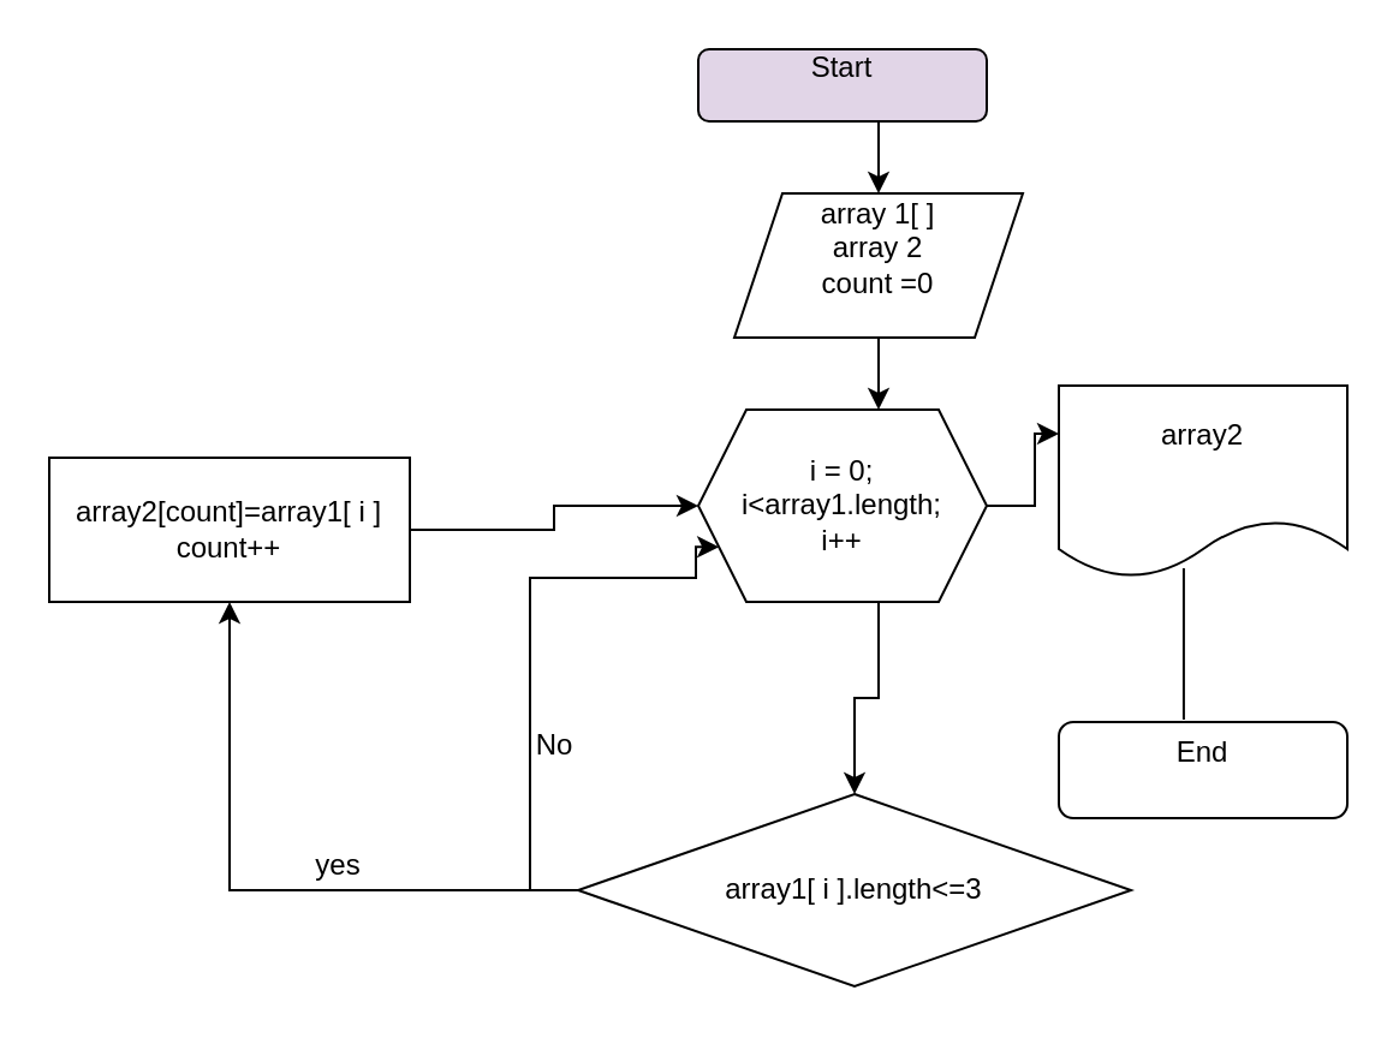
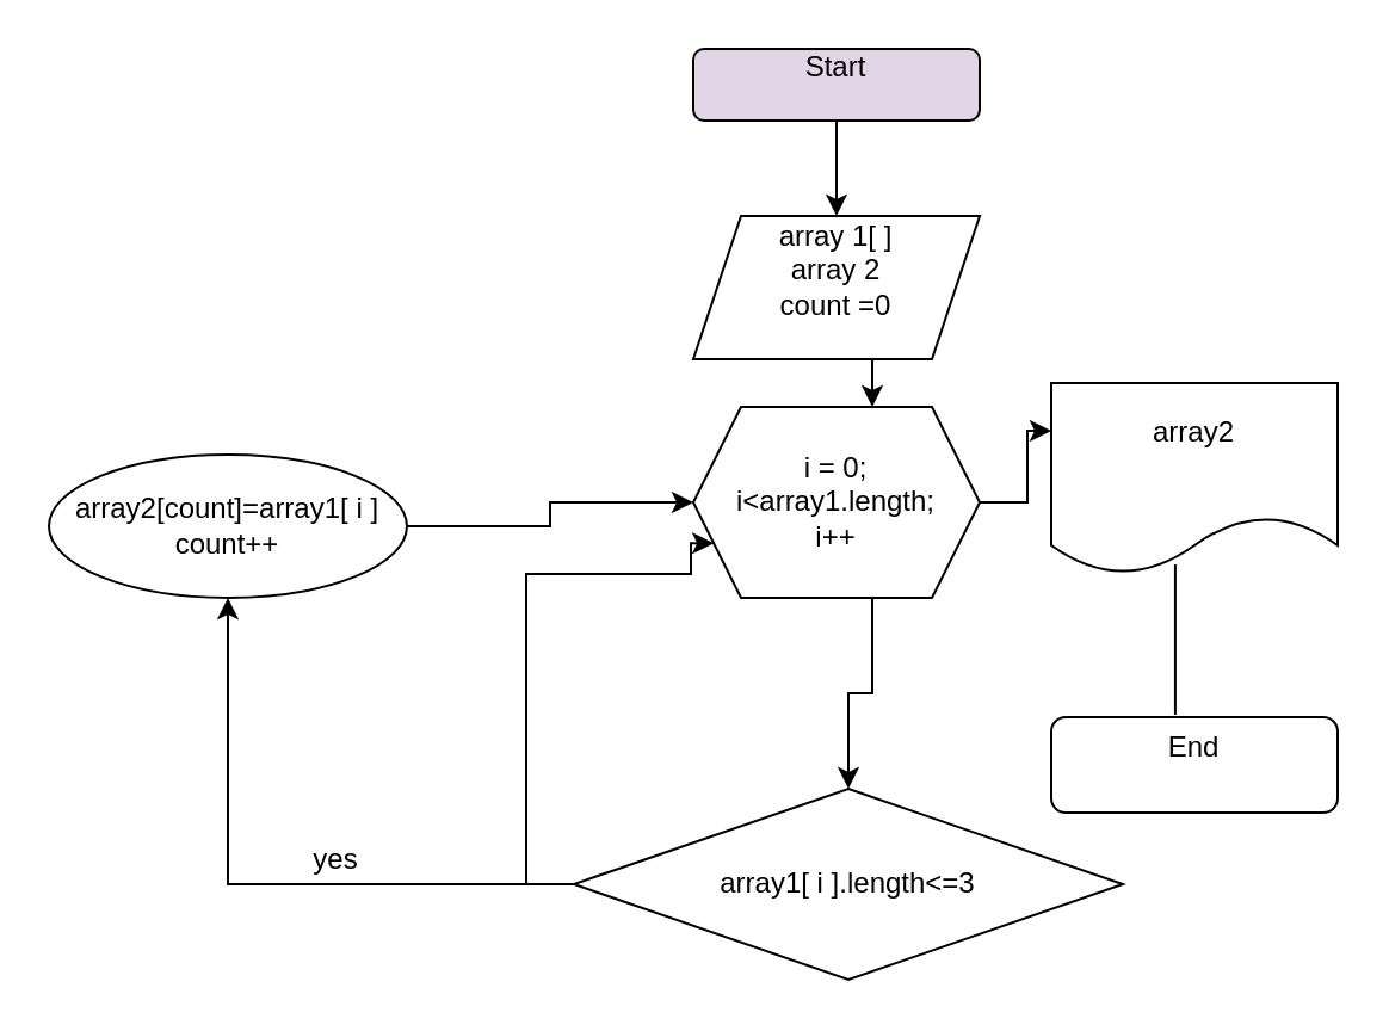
  <mxCell id="0" />
  <mxCell id="1" parent="0" />
  <mxCell id="2" style="edgeStyle=orthogonalEdgeStyle;rounded=0;orthogonalLoop=1;jettySize=auto;html=1;exitX=0.5;exitY=1;exitDx=0;exitDy=0;entryX=0.5;entryY=0;entryDx=0;entryDy=0;" edge="1" parent="1" source="3" target="5"><mxGeometry relative="1" as="geometry" /></mxCell>
  <mxCell id="3" value="&lt;div&gt;Start&lt;/div&gt;&lt;div&gt;&lt;br&gt;&lt;/div&gt;" style="rounded=1;whiteSpace=wrap;html=1;fillColor=#e1d5e7;" vertex="1" parent="1"><mxGeometry x="290" y="20" width="120" height="30" as="geometry" /></mxCell>
  <mxCell id="4" style="edgeStyle=orthogonalEdgeStyle;rounded=0;orthogonalLoop=1;jettySize=auto;html=1;exitX=0.5;exitY=1;exitDx=0;exitDy=0;entryX=0.625;entryY=0;entryDx=0;entryDy=0;" edge="1" parent="1" source="5" target="8"><mxGeometry relative="1" as="geometry" /></mxCell>
- <mxCell id="5" value="&lt;div&gt;array 1[ ]&lt;/div&gt;&lt;div&gt;array 2&lt;/div&gt;&lt;div&gt;count =0&lt;br&gt;&lt;/div&gt;&lt;div&gt;&lt;br&gt;&lt;/div&gt;" style="shape=parallelogram;perimeter=parallelogramPerimeter;whiteSpace=wrap;html=1;fixedSize=1;" vertex="1" parent="1"><mxGeometry x="305" y="80" width="120" height="60" as="geometry" /></mxCell>
+ <mxCell id="5" value="&lt;div&gt;array 1[ ]&lt;/div&gt;&lt;div&gt;array 2&lt;/div&gt;&lt;div&gt;count =0&lt;br&gt;&lt;/div&gt;&lt;div&gt;&lt;br&gt;&lt;/div&gt;" style="shape=parallelogram;perimeter=parallelogramPerimeter;whiteSpace=wrap;html=1;fixedSize=1;" vertex="1" parent="1"><mxGeometry x="290" y="90" width="120" height="60" as="geometry" /></mxCell>
  <mxCell id="6" style="edgeStyle=orthogonalEdgeStyle;rounded=0;orthogonalLoop=1;jettySize=auto;html=1;exitX=0.625;exitY=1;exitDx=0;exitDy=0;entryX=0.5;entryY=0;entryDx=0;entryDy=0;" edge="1" parent="1" source="8" target="11"><mxGeometry relative="1" as="geometry" /></mxCell>
  <mxCell id="7" style="edgeStyle=orthogonalEdgeStyle;rounded=0;orthogonalLoop=1;jettySize=auto;html=1;exitX=1;exitY=0.5;exitDx=0;exitDy=0;entryX=0;entryY=0.25;entryDx=0;entryDy=0;" edge="1" parent="1" source="8" target="16"><mxGeometry relative="1" as="geometry" /></mxCell>
  <mxCell id="8" value="&lt;div&gt;i = 0;&lt;/div&gt;&lt;div&gt;i&amp;lt;array1.length;&lt;/div&gt;&lt;div&gt;i++&lt;/div&gt;" style="shape=hexagon;perimeter=hexagonPerimeter2;whiteSpace=wrap;html=1;fixedSize=1;" vertex="1" parent="1"><mxGeometry x="290" y="170" width="120" height="80" as="geometry" /></mxCell>
  <mxCell id="9" style="edgeStyle=orthogonalEdgeStyle;rounded=0;orthogonalLoop=1;jettySize=auto;html=1;exitX=0;exitY=0.5;exitDx=0;exitDy=0;entryX=0;entryY=0.75;entryDx=0;entryDy=0;" edge="1" parent="1" source="11" target="8"><mxGeometry relative="1" as="geometry"><Array as="points"><mxPoint x="220" y="370" /><mxPoint x="220" y="240" /><mxPoint x="289" y="240" /></Array></mxGeometry></mxCell>
  <mxCell id="10" style="edgeStyle=orthogonalEdgeStyle;rounded=0;orthogonalLoop=1;jettySize=auto;html=1;exitX=0;exitY=0.5;exitDx=0;exitDy=0;entryX=0.5;entryY=1;entryDx=0;entryDy=0;" edge="1" parent="1" source="11" target="13"><mxGeometry relative="1" as="geometry" /></mxCell>
  <mxCell id="11" value="array1[ i ].length&amp;lt;=3" style="rhombus;whiteSpace=wrap;html=1;" vertex="1" parent="1"><mxGeometry x="240" y="330" width="230" height="80" as="geometry" /></mxCell>
  <mxCell id="12" style="edgeStyle=orthogonalEdgeStyle;rounded=0;orthogonalLoop=1;jettySize=auto;html=1;exitX=1;exitY=0.5;exitDx=0;exitDy=0;entryX=0;entryY=0.5;entryDx=0;entryDy=0;" edge="1" parent="1" source="13" target="8"><mxGeometry relative="1" as="geometry" /></mxCell>
- <mxCell id="13" value="&lt;div&gt;array2[count]=array1[ i ]&lt;/div&gt;&lt;div&gt;count++&lt;/div&gt;" style="rounded=0;whiteSpace=wrap;html=1;" vertex="1" parent="1"><mxGeometry x="20" y="190" width="150" height="60" as="geometry" /></mxCell>
+ <mxCell id="13" value="&lt;div&gt;array2[count]=array1[ i ]&lt;/div&gt;&lt;div&gt;count++&lt;/div&gt;" style="ellipse;whiteSpace=wrap;html=1;" vertex="1" parent="1"><mxGeometry x="20" y="190" width="150" height="60" as="geometry" /></mxCell>
  <mxCell id="14" value="&lt;div&gt;yes&lt;/div&gt;" style="text;html=1;align=center;verticalAlign=middle;resizable=0;points=[];autosize=1;strokeColor=none;fillColor=none;" vertex="1" parent="1"><mxGeometry x="120" y="345" width="40" height="30" as="geometry" /></mxCell>
- <mxCell id="15" value="No" style="text;html=1;align=center;verticalAlign=middle;resizable=0;points=[];autosize=1;strokeColor=none;fillColor=none;" vertex="1" parent="1"><mxGeometry x="210" y="295" width="40" height="30" as="geometry" /></mxCell>
  <mxCell id="16" value="&lt;div&gt;array2&lt;/div&gt;&lt;div&gt;&lt;br&gt;&lt;/div&gt;" style="shape=document;whiteSpace=wrap;html=1;boundedLbl=1;" vertex="1" parent="1"><mxGeometry x="440" y="160" width="120" height="80" as="geometry" /></mxCell>
  <mxCell id="17" value="&lt;div&gt;End&lt;/div&gt;&lt;div&gt;&lt;br&gt;&lt;/div&gt;" style="rounded=1;whiteSpace=wrap;html=1;" vertex="1" parent="1"><mxGeometry x="440" y="300" width="120" height="40" as="geometry" /></mxCell>
  <mxCell id="18" value="" style="endArrow=none;html=1;rounded=0;exitX=0.433;exitY=0.95;exitDx=0;exitDy=0;exitPerimeter=0;entryX=0.433;entryY=-0.025;entryDx=0;entryDy=0;entryPerimeter=0;" edge="1" parent="1" source="16" target="17"><mxGeometry width="50" height="50" relative="1" as="geometry"><mxPoint x="260" y="280" as="sourcePoint" /><mxPoint x="310" y="230" as="targetPoint" /></mxGeometry></mxCell>
